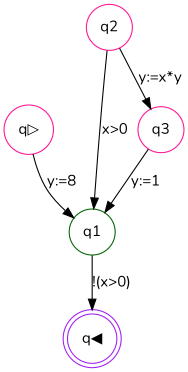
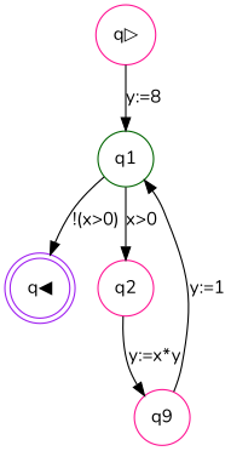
  digraph {
    fontname=Nunito
    rankdir=TB
    node [color=deeppink fontname=Nunito shape=circle]
    edge [fontname=Nunito]
    q1 [color=darkgreen]
    "q▷"
    "q◀" [color=purple shape=doublecircle]
    q2
-   q3
+   q3 [label=q9]
    q1 -> "q◀" [label="!(x>0)"]
-   q2 -> q1 [label="x>0"]
+   q1 -> q2 [label="x>0"]
    "q▷" -> q1 [label="y:=8"]
    q2 -> q3 [label="y:=x*y"]
    q3 -> q1 [label="y:=1"]
  }
